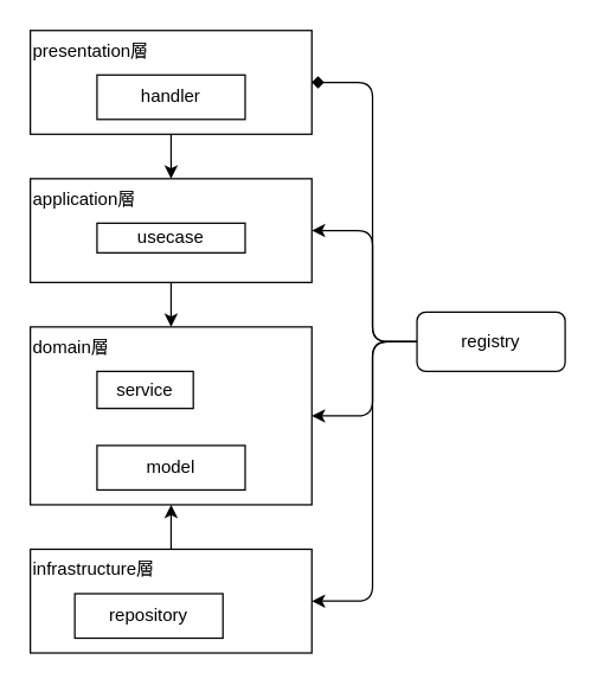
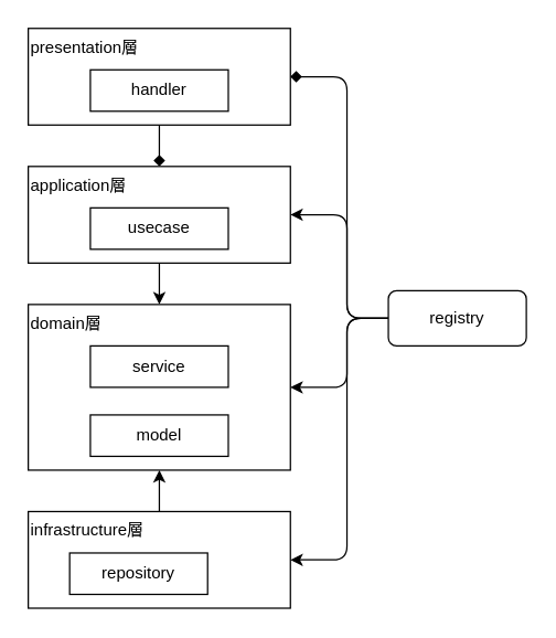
  <mxCell id="0" />
  <mxCell id="1" parent="0" />
- <mxCell id="2" style="edgeStyle=none;html=1;entryX=0.5;entryY=0;entryDx=0;entryDy=0;labelBorderColor=none;" parent="1" source="3" target="6" edge="1"><mxGeometry relative="1" as="geometry" /></mxCell>
+ <mxCell id="2" style="edgeStyle=none;html=1;entryX=0.5;entryY=0;entryDx=0;entryDy=0;labelBorderColor=none;endArrow=diamond;" parent="1" source="3" target="6" edge="1"><mxGeometry relative="1" as="geometry" /></mxCell>
  <mxCell id="3" value="presentation層" style="rounded=0;whiteSpace=wrap;html=1;align=left;verticalAlign=top;labelBorderColor=none;" parent="1" vertex="1"><mxGeometry x="20" y="20" width="190" height="70" as="geometry" /></mxCell>
  <mxCell id="4" value="handler" style="rounded=0;whiteSpace=wrap;html=1;labelBorderColor=none;" parent="1" vertex="1"><mxGeometry x="65" y="50" width="100" height="30" as="geometry" /></mxCell>
  <mxCell id="5" style="edgeStyle=none;html=1;entryX=0.5;entryY=0;entryDx=0;entryDy=0;labelBorderColor=none;" parent="1" source="6" target="8" edge="1"><mxGeometry relative="1" as="geometry" /></mxCell>
  <mxCell id="6" value="application層" style="rounded=0;whiteSpace=wrap;html=1;align=left;verticalAlign=top;labelBorderColor=none;" parent="1" vertex="1"><mxGeometry x="20" y="120" width="190" height="70" as="geometry" /></mxCell>
- <mxCell id="7" value="usecase" style="rounded=0;whiteSpace=wrap;html=1;labelBorderColor=none;" parent="1" vertex="1"><mxGeometry x="65" y="150" width="100" height="20" as="geometry" /></mxCell>
+ <mxCell id="7" value="usecase" style="rounded=0;whiteSpace=wrap;html=1;labelBorderColor=none;" parent="1" vertex="1"><mxGeometry x="65" y="150" width="100" height="30" as="geometry" /></mxCell>
  <mxCell id="8" value="domain層" style="rounded=0;whiteSpace=wrap;html=1;align=left;verticalAlign=top;labelBorderColor=none;" parent="1" vertex="1"><mxGeometry x="20" y="220" width="190" height="120" as="geometry" /></mxCell>
- <mxCell id="9" value="service" style="rounded=0;whiteSpace=wrap;html=1;labelBorderColor=none;" parent="1" vertex="1"><mxGeometry x="65" y="250" width="65" height="25" as="geometry" /></mxCell>
+ <mxCell id="9" value="service" style="rounded=0;whiteSpace=wrap;html=1;labelBorderColor=none;" parent="1" vertex="1"><mxGeometry x="65" y="250" width="100" height="30" as="geometry" /></mxCell>
  <mxCell id="10" value="model" style="rounded=0;whiteSpace=wrap;html=1;labelBorderColor=none;" parent="1" vertex="1"><mxGeometry x="65" y="300" width="100" height="30" as="geometry" /></mxCell>
  <mxCell id="11" style="edgeStyle=none;html=1;entryX=0.5;entryY=1;entryDx=0;entryDy=0;labelBorderColor=none;" parent="1" source="12" target="8" edge="1"><mxGeometry relative="1" as="geometry" /></mxCell>
  <mxCell id="12" value="infrastructure層" style="rounded=0;whiteSpace=wrap;html=1;align=left;verticalAlign=top;labelBorderColor=none;" parent="1" vertex="1"><mxGeometry x="20" y="370" width="190" height="70" as="geometry" /></mxCell>
  <mxCell id="13" value="repository" style="rounded=0;whiteSpace=wrap;html=1;labelBorderColor=none;" parent="1" vertex="1"><mxGeometry x="50" y="400" width="100" height="30" as="geometry" /></mxCell>
  <mxCell id="14" style="edgeStyle=none;html=1;entryX=1;entryY=0.5;entryDx=0;entryDy=0;labelBorderColor=none;strokeColor=#000000;endArrow=diamond;" parent="1" source="18" target="3" edge="1"><mxGeometry relative="1" as="geometry"><Array as="points"><mxPoint x="251" y="230" /><mxPoint x="251" y="55" /></Array></mxGeometry></mxCell>
  <mxCell id="15" style="edgeStyle=none;html=1;entryX=1;entryY=0.5;entryDx=0;entryDy=0;labelBorderColor=none;strokeColor=#000000;" parent="1" source="18" target="6" edge="1"><mxGeometry relative="1" as="geometry"><Array as="points"><mxPoint x="251" y="230" /><mxPoint x="251" y="155" /></Array></mxGeometry></mxCell>
  <mxCell id="16" style="edgeStyle=none;html=1;entryX=1;entryY=0.5;entryDx=0;entryDy=0;labelBorderColor=none;strokeColor=#000000;" parent="1" source="18" target="8" edge="1"><mxGeometry relative="1" as="geometry"><Array as="points"><mxPoint x="251" y="230" /><mxPoint x="251" y="280" /></Array></mxGeometry></mxCell>
  <mxCell id="17" style="edgeStyle=none;html=1;entryX=1;entryY=0.5;entryDx=0;entryDy=0;labelBorderColor=none;strokeColor=#000000;" parent="1" source="18" target="12" edge="1"><mxGeometry relative="1" as="geometry"><Array as="points"><mxPoint x="251" y="230" /><mxPoint x="251" y="405" /></Array></mxGeometry></mxCell>
  <mxCell id="18" value="registry" style="whiteSpace=wrap;html=1;align=center;verticalAlign=middle;labelBorderColor=none;rounded=1;" parent="1" vertex="1"><mxGeometry x="281" y="210" width="100" height="40" as="geometry" /></mxCell>
